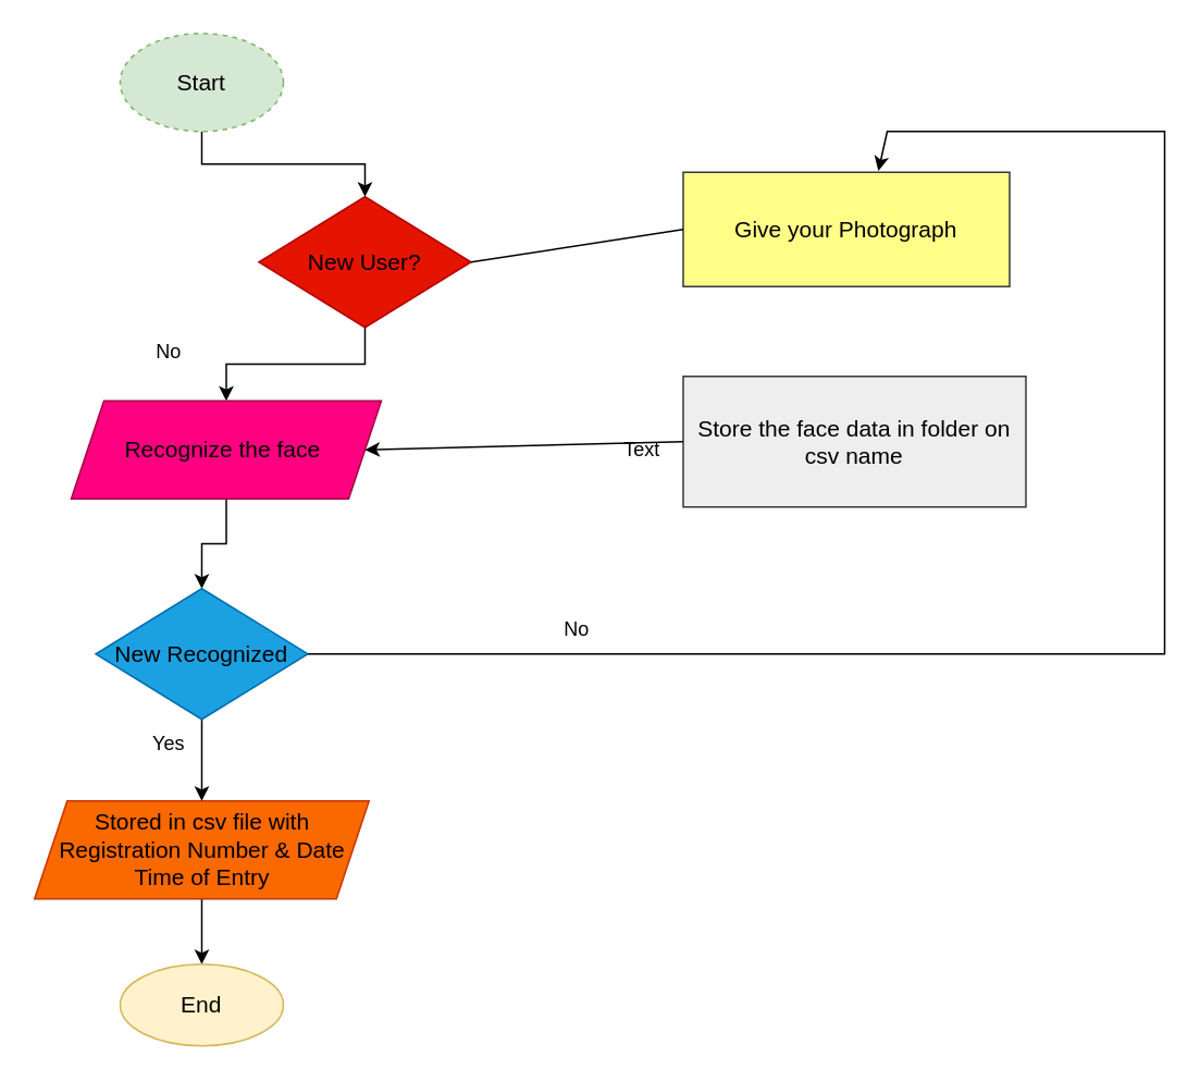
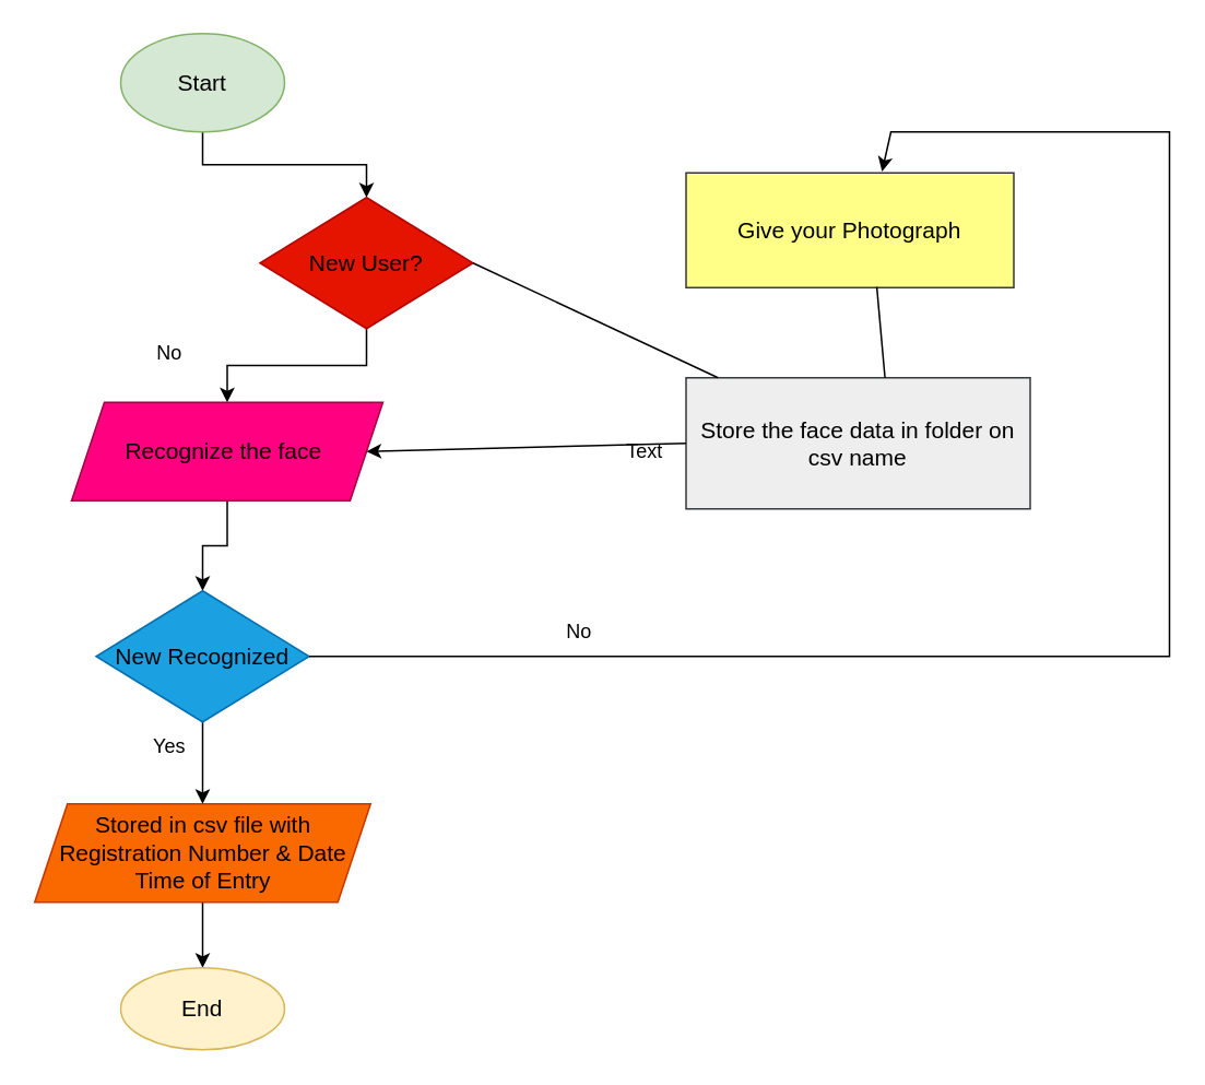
  <mxCell id="0" />
  <mxCell id="1" parent="0" />
  <mxCell id="2" style="edgeStyle=orthogonalEdgeStyle;rounded=0;orthogonalLoop=1;jettySize=auto;html=1;exitX=0.5;exitY=1;exitDx=0;exitDy=0;entryX=0.5;entryY=0;entryDx=0;entryDy=0;" parent="1" source="3" target="5" edge="1"><mxGeometry relative="1" as="geometry" /></mxCell>
- <mxCell id="3" value="Start" style="ellipse;whiteSpace=wrap;html=1;fillColor=#d5e8d4;strokeColor=#82b366;fontSize=14;dashed=1;" parent="1" vertex="1"><mxGeometry x="73" y="20" width="100" height="60" as="geometry" /></mxCell>
+ <mxCell id="3" value="Start" style="ellipse;whiteSpace=wrap;html=1;fillColor=#d5e8d4;strokeColor=#82b366;fontSize=14;" parent="1" vertex="1"><mxGeometry x="73" y="20" width="100" height="60" as="geometry" /></mxCell>
  <mxCell id="4" style="edgeStyle=orthogonalEdgeStyle;rounded=0;orthogonalLoop=1;jettySize=auto;html=1;exitX=0.5;exitY=1;exitDx=0;exitDy=0;entryX=0.5;entryY=0;entryDx=0;entryDy=0;" parent="1" source="5" target="7" edge="1"><mxGeometry relative="1" as="geometry" /></mxCell>
  <mxCell id="5" value="New User?" style="rhombus;whiteSpace=wrap;html=1;fillColor=#e51400;fontColor=#000000;strokeColor=#B20000;fontSize=14;" parent="1" vertex="1"><mxGeometry x="158" y="120" width="130" height="80" as="geometry" /></mxCell>
  <mxCell id="6" style="edgeStyle=orthogonalEdgeStyle;rounded=0;orthogonalLoop=1;jettySize=auto;html=1;exitX=0.5;exitY=1;exitDx=0;exitDy=0;entryX=0.5;entryY=0;entryDx=0;entryDy=0;" parent="1" source="7" target="11" edge="1"><mxGeometry relative="1" as="geometry" /></mxCell>
  <mxCell id="7" value="Recognize the face&amp;nbsp;" style="shape=parallelogram;perimeter=parallelogramPerimeter;whiteSpace=wrap;html=1;fixedSize=1;fillColor=#FF0080;fontColor=#000000;strokeColor=#A50040;fontSize=14;" parent="1" vertex="1"><mxGeometry x="43" y="245" width="190" height="60" as="geometry" /></mxCell>
  <mxCell id="8" style="edgeStyle=orthogonalEdgeStyle;rounded=0;orthogonalLoop=1;jettySize=auto;html=1;exitX=0.5;exitY=1;exitDx=0;exitDy=0;entryX=0.5;entryY=0;entryDx=0;entryDy=0;" parent="1" source="9" target="12" edge="1"><mxGeometry relative="1" as="geometry" /></mxCell>
  <mxCell id="9" value="Stored in csv file with Registration Number &amp;amp; Date Time of Entry" style="shape=parallelogram;perimeter=parallelogramPerimeter;whiteSpace=wrap;html=1;fixedSize=1;fillColor=#fa6800;fontColor=#000000;strokeColor=#C73500;fontSize=14;" parent="1" vertex="1"><mxGeometry x="20.5" y="490" width="205" height="60" as="geometry" /></mxCell>
  <mxCell id="10" style="edgeStyle=orthogonalEdgeStyle;rounded=0;orthogonalLoop=1;jettySize=auto;html=1;exitX=0.5;exitY=1;exitDx=0;exitDy=0;entryX=0.5;entryY=0;entryDx=0;entryDy=0;" parent="1" source="11" target="9" edge="1"><mxGeometry relative="1" as="geometry" /></mxCell>
  <mxCell id="11" value="New Recognized" style="rhombus;whiteSpace=wrap;html=1;fillColor=#1ba1e2;fontColor=#000000;strokeColor=#006EAF;fontSize=14;" parent="1" vertex="1"><mxGeometry x="58" y="360" width="130" height="80" as="geometry" /></mxCell>
  <mxCell id="12" value="End" style="ellipse;whiteSpace=wrap;html=1;fillColor=#fff2cc;strokeColor=#d6b656;fontSize=14;fontColor=#000000;" parent="1" vertex="1"><mxGeometry x="73" y="590" width="100" height="50" as="geometry" /></mxCell>
  <mxCell id="13" value="Give your Photograph" style="rounded=0;whiteSpace=wrap;html=1;fillColor=#ffff88;strokeColor=#36393d;fontSize=14;" parent="1" vertex="1"><mxGeometry x="418" y="105" width="200" height="70" as="geometry" /></mxCell>
  <mxCell id="14" value="Store the face data in folder on csv name" style="rounded=0;whiteSpace=wrap;html=1;fillColor=#eeeeee;strokeColor=#36393d;fontSize=14;" parent="1" vertex="1"><mxGeometry x="418" y="230" width="210" height="80" as="geometry" /></mxCell>
- <mxCell id="15" value="" style="endArrow=none;html=1;rounded=0;exitX=1;exitY=0.5;exitDx=0;exitDy=0;entryX=0;entryY=0.5;entryDx=0;entryDy=0;" parent="1" source="5" target="13" edge="1"><mxGeometry width="50" height="50" relative="1" as="geometry"><mxPoint x="363" y="210" as="sourcePoint" /><mxPoint x="413" y="160" as="targetPoint" /></mxGeometry></mxCell>
+ <mxCell id="15" value="" style="endArrow=none;html=1;rounded=0;exitX=1;exitY=0.5;exitDx=0;exitDy=0;" parent="1" source="5" target="14" edge="1"><mxGeometry width="50" height="50" relative="1" as="geometry"><mxPoint x="363" y="210" as="sourcePoint" /><mxPoint x="413" y="160" as="targetPoint" /></mxGeometry></mxCell>
  <mxCell id="16" value="" style="endArrow=classic;html=1;rounded=0;exitX=0;exitY=0.5;exitDx=0;exitDy=0;entryX=1;entryY=0.5;entryDx=0;entryDy=0;" parent="1" source="14" target="7" edge="1"><mxGeometry width="50" height="50" relative="1" as="geometry"><mxPoint x="363" y="210" as="sourcePoint" /><mxPoint x="413" y="160" as="targetPoint" /></mxGeometry></mxCell>
  <mxCell id="17" value="" style="endArrow=classic;html=1;rounded=0;exitX=1;exitY=0.5;exitDx=0;exitDy=0;entryX=0.598;entryY=-0.011;entryDx=0;entryDy=0;entryPerimeter=0;" parent="1" source="11" target="13" edge="1"><mxGeometry width="50" height="50" relative="1" as="geometry"><mxPoint x="363" y="220" as="sourcePoint" /><mxPoint x="473" y="80" as="targetPoint" /><Array as="points"><mxPoint x="713" y="400" /><mxPoint x="713" y="80" /><mxPoint x="543" y="80" /></Array></mxGeometry></mxCell>
+ <mxCell id="18" value="" style="endArrow=none;html=1;rounded=0;entryX=0.582;entryY=0.994;entryDx=0;entryDy=0;entryPerimeter=0;exitX=0.578;exitY=0;exitDx=0;exitDy=0;exitPerimeter=0;" parent="1" source="14" target="13" edge="1"><mxGeometry width="50" height="50" relative="1" as="geometry"><mxPoint x="363" y="220" as="sourcePoint" /><mxPoint x="413" y="170" as="targetPoint" /></mxGeometry></mxCell>
  <mxCell id="19" value="Yes" style="text;html=1;align=center;verticalAlign=middle;whiteSpace=wrap;rounded=0;" parent="1" vertex="1"><mxGeometry x="73" y="440" width="60" height="30" as="geometry" /></mxCell>
  <mxCell id="20" value="No" style="text;html=1;align=center;verticalAlign=middle;whiteSpace=wrap;rounded=0;" parent="1" vertex="1"><mxGeometry x="323" y="370" width="60" height="30" as="geometry" /></mxCell>
  <mxCell id="21" value="No" style="text;html=1;align=center;verticalAlign=middle;whiteSpace=wrap;rounded=0;" parent="1" vertex="1"><mxGeometry x="73" y="200" width="60" height="30" as="geometry" /></mxCell>
  <mxCell id="22" value="Text" style="text;html=1;align=center;verticalAlign=middle;whiteSpace=wrap;rounded=0;" parent="1" vertex="1"><mxGeometry x="363" y="260" width="60" height="30" as="geometry" /></mxCell>
